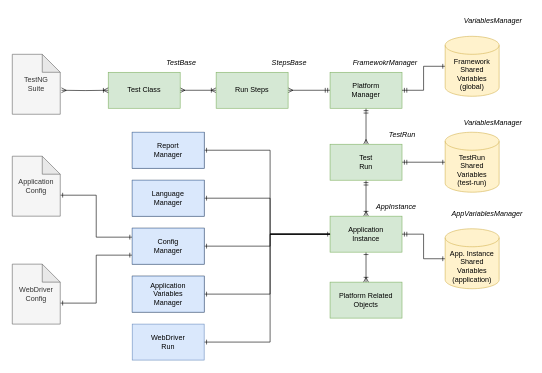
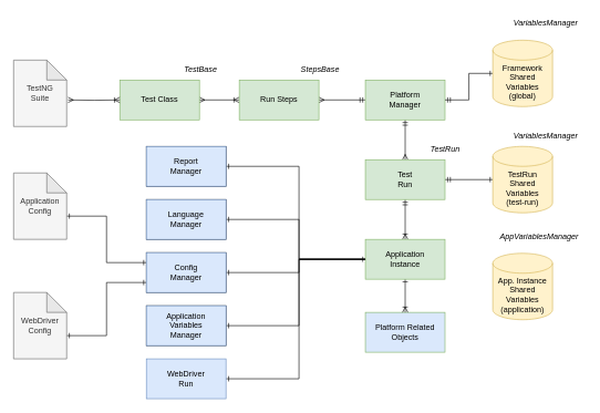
  <mxCell id="0" />
  <mxCell id="1" parent="0" />
  <mxCell id="2" style="edgeStyle=orthogonalEdgeStyle;rounded=0;orthogonalLoop=1;jettySize=auto;html=1;exitX=1;exitY=0.5;exitDx=0;exitDy=0;startArrow=ERmany;startFill=0;endArrow=ERoneToMany;endFill=0;" parent="1" source="3" target="7" edge="1"><mxGeometry relative="1" as="geometry" /></mxCell>
  <mxCell id="3" value="Test Class" style="rounded=0;whiteSpace=wrap;html=1;fillColor=#d5e8d4;strokeColor=#82b366;" parent="1" vertex="1"><mxGeometry x="180" y="120" width="120" height="60" as="geometry" /></mxCell>
  <mxCell id="4" style="edgeStyle=orthogonalEdgeStyle;rounded=0;orthogonalLoop=1;jettySize=auto;html=1;startArrow=ERmany;startFill=0;endArrow=ERoneToMany;endFill=0;" parent="1" target="3" edge="1"><mxGeometry relative="1" as="geometry"><mxPoint x="102" y="150" as="sourcePoint" /></mxGeometry></mxCell>
  <mxCell id="5" value="TestNG&lt;br&gt;Suite" style="shape=note;whiteSpace=wrap;html=1;backgroundOutline=1;darkOpacity=0.05;fillColor=#f5f5f5;fontColor=#333333;strokeColor=#666666;" parent="1" vertex="1"><mxGeometry x="20" y="90" width="80" height="100" as="geometry" /></mxCell>
  <mxCell id="6" style="edgeStyle=orthogonalEdgeStyle;rounded=0;orthogonalLoop=1;jettySize=auto;html=1;exitX=1;exitY=0.5;exitDx=0;exitDy=0;endArrow=ERmandOne;endFill=0;startArrow=ERmany;startFill=0;" parent="1" source="7" target="14" edge="1"><mxGeometry relative="1" as="geometry" /></mxCell>
  <mxCell id="7" value="Run Steps" style="rounded=0;whiteSpace=wrap;html=1;fillColor=#d5e8d4;strokeColor=#82b366;" parent="1" vertex="1"><mxGeometry x="360" y="120" width="120" height="60" as="geometry" /></mxCell>
- <mxCell id="8" value="Platform Related Objects" style="rounded=0;whiteSpace=wrap;html=1;fillColor=#d5e8d4;strokeColor=#82b366;" parent="1" vertex="1"><mxGeometry x="550" y="470" width="120" height="60" as="geometry" /></mxCell>
+ <mxCell id="8" value="Platform Related Objects" style="rounded=0;whiteSpace=wrap;html=1;fillColor=#dae8fc;strokeColor=#82b366;" parent="1" vertex="1"><mxGeometry x="550" y="470" width="120" height="60" as="geometry" /></mxCell>
  <mxCell id="9" style="edgeStyle=orthogonalEdgeStyle;rounded=0;orthogonalLoop=1;jettySize=auto;html=1;exitX=0;exitY=0;exitDx=80;exitDy=65;exitPerimeter=0;entryX=0;entryY=0.25;entryDx=0;entryDy=0;startArrow=ERone;startFill=0;endArrow=ERone;endFill=0;" parent="1" source="10" target="27" edge="1"><mxGeometry relative="1" as="geometry" /></mxCell>
  <mxCell id="10" value="Application&lt;br&gt;Config" style="shape=note;whiteSpace=wrap;html=1;backgroundOutline=1;darkOpacity=0.05;fillColor=#f5f5f5;fontColor=#333333;strokeColor=#666666;" parent="1" vertex="1"><mxGeometry x="20" y="260" width="80" height="100" as="geometry" /></mxCell>
  <mxCell id="11" style="edgeStyle=orthogonalEdgeStyle;rounded=0;orthogonalLoop=1;jettySize=auto;html=1;exitX=0;exitY=0;exitDx=80;exitDy=65;exitPerimeter=0;entryX=0;entryY=0.75;entryDx=0;entryDy=0;startArrow=ERone;startFill=0;endArrow=ERone;endFill=0;" parent="1" source="12" target="27" edge="1"><mxGeometry relative="1" as="geometry" /></mxCell>
  <mxCell id="12" value="WebDriver&lt;br&gt;Config" style="shape=note;whiteSpace=wrap;html=1;backgroundOutline=1;darkOpacity=0.05;fillColor=#f5f5f5;fontColor=#333333;strokeColor=#666666;" parent="1" vertex="1"><mxGeometry x="20" y="440" width="80" height="100" as="geometry" /></mxCell>
  <mxCell id="13" style="edgeStyle=orthogonalEdgeStyle;rounded=0;orthogonalLoop=1;jettySize=auto;html=1;exitX=0.5;exitY=1;exitDx=0;exitDy=0;entryX=0.5;entryY=0;entryDx=0;entryDy=0;startArrow=ERmandOne;startFill=0;endArrow=ERmany;endFill=0;" parent="1" source="14" target="17" edge="1"><mxGeometry relative="1" as="geometry" /></mxCell>
  <mxCell id="14" value="Platform&lt;br&gt;Manager" style="rounded=0;whiteSpace=wrap;html=1;fillColor=#d5e8d4;strokeColor=#82b366;" parent="1" vertex="1"><mxGeometry x="550" y="120" width="120" height="60" as="geometry" /></mxCell>
  <mxCell id="15" style="edgeStyle=orthogonalEdgeStyle;rounded=0;orthogonalLoop=1;jettySize=auto;html=1;exitX=0.5;exitY=1;exitDx=0;exitDy=0;entryX=0.5;entryY=0;entryDx=0;entryDy=0;endArrow=ERoneToMany;endFill=0;startArrow=ERmandOne;startFill=0;" parent="1" source="17" target="19" edge="1"><mxGeometry relative="1" as="geometry" /></mxCell>
  <mxCell id="16" style="edgeStyle=orthogonalEdgeStyle;rounded=0;orthogonalLoop=1;jettySize=auto;html=1;exitX=1;exitY=0.5;exitDx=0;exitDy=0;entryX=0;entryY=0.5;entryDx=0;entryDy=0;entryPerimeter=0;startArrow=ERmandOne;startFill=0;endArrow=ERone;endFill=0;" edge="1" parent="1" source="17" target="45"><mxGeometry relative="1" as="geometry" /></mxCell>
  <mxCell id="17" value="Test&lt;br&gt;Run" style="rounded=0;whiteSpace=wrap;html=1;fillColor=#d5e8d4;strokeColor=#82b366;" parent="1" vertex="1"><mxGeometry x="550" y="240" width="120" height="60" as="geometry" /></mxCell>
  <mxCell id="18" style="edgeStyle=orthogonalEdgeStyle;rounded=0;orthogonalLoop=1;jettySize=auto;html=1;exitX=0.5;exitY=1;exitDx=0;exitDy=0;entryX=0.5;entryY=0;entryDx=0;entryDy=0;endArrow=ERoneToMany;endFill=0;startArrow=ERone;startFill=0;" parent="1" source="19" target="8" edge="1"><mxGeometry relative="1" as="geometry" /></mxCell>
  <mxCell id="19" value="Application&lt;br&gt;Instance" style="rounded=0;whiteSpace=wrap;html=1;fillColor=#d5e8d4;strokeColor=#82b366;" parent="1" vertex="1"><mxGeometry x="550" y="360" width="120" height="60" as="geometry" /></mxCell>
  <mxCell id="20" style="edgeStyle=orthogonalEdgeStyle;rounded=0;orthogonalLoop=1;jettySize=auto;html=1;exitX=1;exitY=0.5;exitDx=0;exitDy=0;startArrow=ERone;startFill=0;endArrow=none;endFill=0;" parent="1" source="21" edge="1"><mxGeometry relative="1" as="geometry"><mxPoint x="550" y="390" as="targetPoint" /><Array as="points"><mxPoint x="450" y="330" /><mxPoint x="450" y="390" /></Array></mxGeometry></mxCell>
  <mxCell id="21" value="Language&lt;br&gt;Manager" style="rounded=0;whiteSpace=wrap;html=1;" parent="1" vertex="1"><mxGeometry x="220" y="300" width="120" height="60" as="geometry" /></mxCell>
  <mxCell id="22" style="edgeStyle=orthogonalEdgeStyle;rounded=0;orthogonalLoop=1;jettySize=auto;html=1;exitX=1;exitY=0.5;exitDx=0;exitDy=0;startArrow=ERone;startFill=0;endArrow=none;endFill=0;" parent="1" source="23" edge="1"><mxGeometry relative="1" as="geometry"><mxPoint x="550" y="390" as="targetPoint" /><Array as="points"><mxPoint x="450" y="490" /><mxPoint x="450" y="390" /></Array></mxGeometry></mxCell>
  <mxCell id="23" value="Application&lt;br&gt;Variables&lt;br&gt;Manager" style="rounded=0;whiteSpace=wrap;html=1;" parent="1" vertex="1"><mxGeometry x="220" y="460" width="120" height="60" as="geometry" /></mxCell>
  <mxCell id="24" style="edgeStyle=orthogonalEdgeStyle;rounded=0;orthogonalLoop=1;jettySize=auto;html=1;exitX=1;exitY=0.5;exitDx=0;exitDy=0;entryX=0;entryY=0.5;entryDx=0;entryDy=0;startArrow=ERone;startFill=0;endArrow=none;endFill=0;" parent="1" source="25" target="19" edge="1"><mxGeometry relative="1" as="geometry"><Array as="points"><mxPoint x="450" y="570" /><mxPoint x="450" y="390" /></Array></mxGeometry></mxCell>
  <mxCell id="25" value="WebDriver&lt;br&gt;Run" style="rounded=0;whiteSpace=wrap;html=1;fillColor=#dae8fc;strokeColor=#6c8ebf;" parent="1" vertex="1"><mxGeometry x="220" y="540" width="120" height="60" as="geometry" /></mxCell>
  <mxCell id="26" style="edgeStyle=orthogonalEdgeStyle;rounded=0;orthogonalLoop=1;jettySize=auto;html=1;exitX=1;exitY=0.5;exitDx=0;exitDy=0;startArrow=ERone;startFill=0;endArrow=ERone;endFill=0;" parent="1" source="27" edge="1"><mxGeometry relative="1" as="geometry"><mxPoint x="550" y="390" as="targetPoint" /><Array as="points"><mxPoint x="450" y="410" /><mxPoint x="450" y="390" /></Array></mxGeometry></mxCell>
  <mxCell id="27" value="Config&lt;br&gt;Manager" style="rounded=0;whiteSpace=wrap;html=1;" parent="1" vertex="1"><mxGeometry x="220" y="380" width="120" height="60" as="geometry" /></mxCell>
  <mxCell id="28" style="edgeStyle=orthogonalEdgeStyle;rounded=0;orthogonalLoop=1;jettySize=auto;html=1;exitX=1;exitY=0.5;exitDx=0;exitDy=0;entryX=0;entryY=0.5;entryDx=0;entryDy=0;startArrow=ERone;startFill=0;endArrow=none;endFill=0;" parent="1" source="29" target="19" edge="1"><mxGeometry relative="1" as="geometry"><Array as="points"><mxPoint x="450" y="250" /><mxPoint x="450" y="390" /></Array></mxGeometry></mxCell>
  <mxCell id="29" value="Report&lt;br&gt;Manager" style="rounded=0;whiteSpace=wrap;html=1;" parent="1" vertex="1"><mxGeometry x="220" y="220" width="120" height="60" as="geometry" /></mxCell>
  <mxCell id="30" style="edgeStyle=orthogonalEdgeStyle;rounded=0;orthogonalLoop=1;jettySize=auto;html=1;exitX=0;exitY=0.5;exitDx=0;exitDy=0;exitPerimeter=0;endArrow=ERmandOne;endFill=0;startArrow=ERone;startFill=0;" parent="1" source="31" target="14" edge="1"><mxGeometry relative="1" as="geometry" /></mxCell>
  <mxCell id="31" value="Framework&lt;br&gt;Shared Variables&lt;br&gt;(global)" style="shape=cylinder3;whiteSpace=wrap;html=1;boundedLbl=1;backgroundOutline=1;size=15;fillColor=#fff2cc;strokeColor=#d6b656;" parent="1" vertex="1"><mxGeometry x="742" y="60" width="90" height="100" as="geometry" /></mxCell>
- <mxCell id="32" style="edgeStyle=orthogonalEdgeStyle;rounded=0;orthogonalLoop=1;jettySize=auto;html=1;exitX=0;exitY=0.5;exitDx=0;exitDy=0;exitPerimeter=0;startArrow=ERone;startFill=0;endArrow=ERmandOne;endFill=0;entryX=1;entryY=0.5;entryDx=0;entryDy=0;" parent="1" source="33" target="19" edge="1"><mxGeometry relative="1" as="geometry"><mxPoint x="712" y="370" as="targetPoint" /></mxGeometry></mxCell>
  <mxCell id="33" value="App. Instance&lt;br&gt;Shared&lt;br&gt;Variables&lt;br&gt;(application)" style="shape=cylinder3;whiteSpace=wrap;html=1;boundedLbl=1;backgroundOutline=1;size=15;fillColor=#fff2cc;strokeColor=#d6b656;" parent="1" vertex="1"><mxGeometry x="742" y="381" width="90" height="100" as="geometry" /></mxCell>
  <mxCell id="34" value="Report&lt;br&gt;Manager" style="rounded=0;whiteSpace=wrap;html=1;fillColor=#dae8fc;strokeColor=#6c8ebf;" parent="1" vertex="1"><mxGeometry x="220" y="220" width="120" height="60" as="geometry" /></mxCell>
  <mxCell id="35" value="Language&lt;br&gt;Manager" style="rounded=0;whiteSpace=wrap;html=1;fillColor=#dae8fc;strokeColor=#6c8ebf;" parent="1" vertex="1"><mxGeometry x="220" y="300" width="120" height="60" as="geometry" /></mxCell>
  <mxCell id="36" value="Config&lt;br&gt;Manager" style="rounded=0;whiteSpace=wrap;html=1;fillColor=#dae8fc;strokeColor=#6c8ebf;" parent="1" vertex="1"><mxGeometry x="220" y="380" width="120" height="60" as="geometry" /></mxCell>
  <mxCell id="37" value="Application&lt;br&gt;Variables&lt;br&gt;Manager" style="rounded=0;whiteSpace=wrap;html=1;fillColor=#dae8fc;strokeColor=#6c8ebf;" parent="1" vertex="1"><mxGeometry x="220" y="460" width="120" height="60" as="geometry" /></mxCell>
  <mxCell id="38" value="&lt;i&gt;TestBase&lt;/i&gt;" style="text;html=1;strokeColor=none;fillColor=none;align=center;verticalAlign=middle;whiteSpace=wrap;rounded=0;" parent="1" vertex="1"><mxGeometry x="272" y="90" width="60" height="30" as="geometry" /></mxCell>
  <mxCell id="39" value="&lt;i&gt;StepsBase&lt;/i&gt;" style="text;html=1;strokeColor=none;fillColor=none;align=center;verticalAlign=middle;whiteSpace=wrap;rounded=0;" parent="1" vertex="1"><mxGeometry x="452" y="90" width="60" height="30" as="geometry" /></mxCell>
- <mxCell id="40" value="&lt;i&gt;FramewokrManager&lt;/i&gt;" style="text;html=1;strokeColor=none;fillColor=none;align=center;verticalAlign=middle;whiteSpace=wrap;rounded=0;" parent="1" vertex="1"><mxGeometry x="582" y="90" width="120" height="30" as="geometry" /></mxCell>
  <mxCell id="41" value="&lt;i&gt;TestRun&lt;/i&gt;" style="text;html=1;strokeColor=none;fillColor=none;align=center;verticalAlign=middle;whiteSpace=wrap;rounded=0;" parent="1" vertex="1"><mxGeometry x="642" y="210" width="57" height="30" as="geometry" /></mxCell>
- <mxCell id="42" value="&lt;i&gt;AppInstance&lt;/i&gt;" style="text;html=1;strokeColor=none;fillColor=none;align=center;verticalAlign=middle;whiteSpace=wrap;rounded=0;" parent="1" vertex="1"><mxGeometry x="632" y="330" width="57" height="30" as="geometry" /></mxCell>
  <mxCell id="43" value="&lt;i&gt;VariablesManager&lt;/i&gt;" style="text;html=1;strokeColor=none;fillColor=none;align=center;verticalAlign=middle;whiteSpace=wrap;rounded=0;" parent="1" vertex="1"><mxGeometry x="762" y="20" width="120" height="30" as="geometry" /></mxCell>
  <mxCell id="44" value="&lt;i&gt;AppVariablesManager&lt;/i&gt;" style="text;html=1;strokeColor=none;fillColor=none;align=center;verticalAlign=middle;whiteSpace=wrap;rounded=0;" parent="1" vertex="1"><mxGeometry x="752" y="341" width="120" height="30" as="geometry" /></mxCell>
  <mxCell id="45" value="TestRun&lt;br&gt;Shared Variables&lt;br&gt;(test-run)" style="shape=cylinder3;whiteSpace=wrap;html=1;boundedLbl=1;backgroundOutline=1;size=15;fillColor=#fff2cc;strokeColor=#d6b656;" vertex="1" parent="1"><mxGeometry x="742" y="220" width="90" height="100" as="geometry" /></mxCell>
  <mxCell id="46" value="&lt;i&gt;VariablesManager&lt;/i&gt;" style="text;html=1;strokeColor=none;fillColor=none;align=center;verticalAlign=middle;whiteSpace=wrap;rounded=0;" vertex="1" parent="1"><mxGeometry x="762" y="190" width="120" height="30" as="geometry" /></mxCell>
